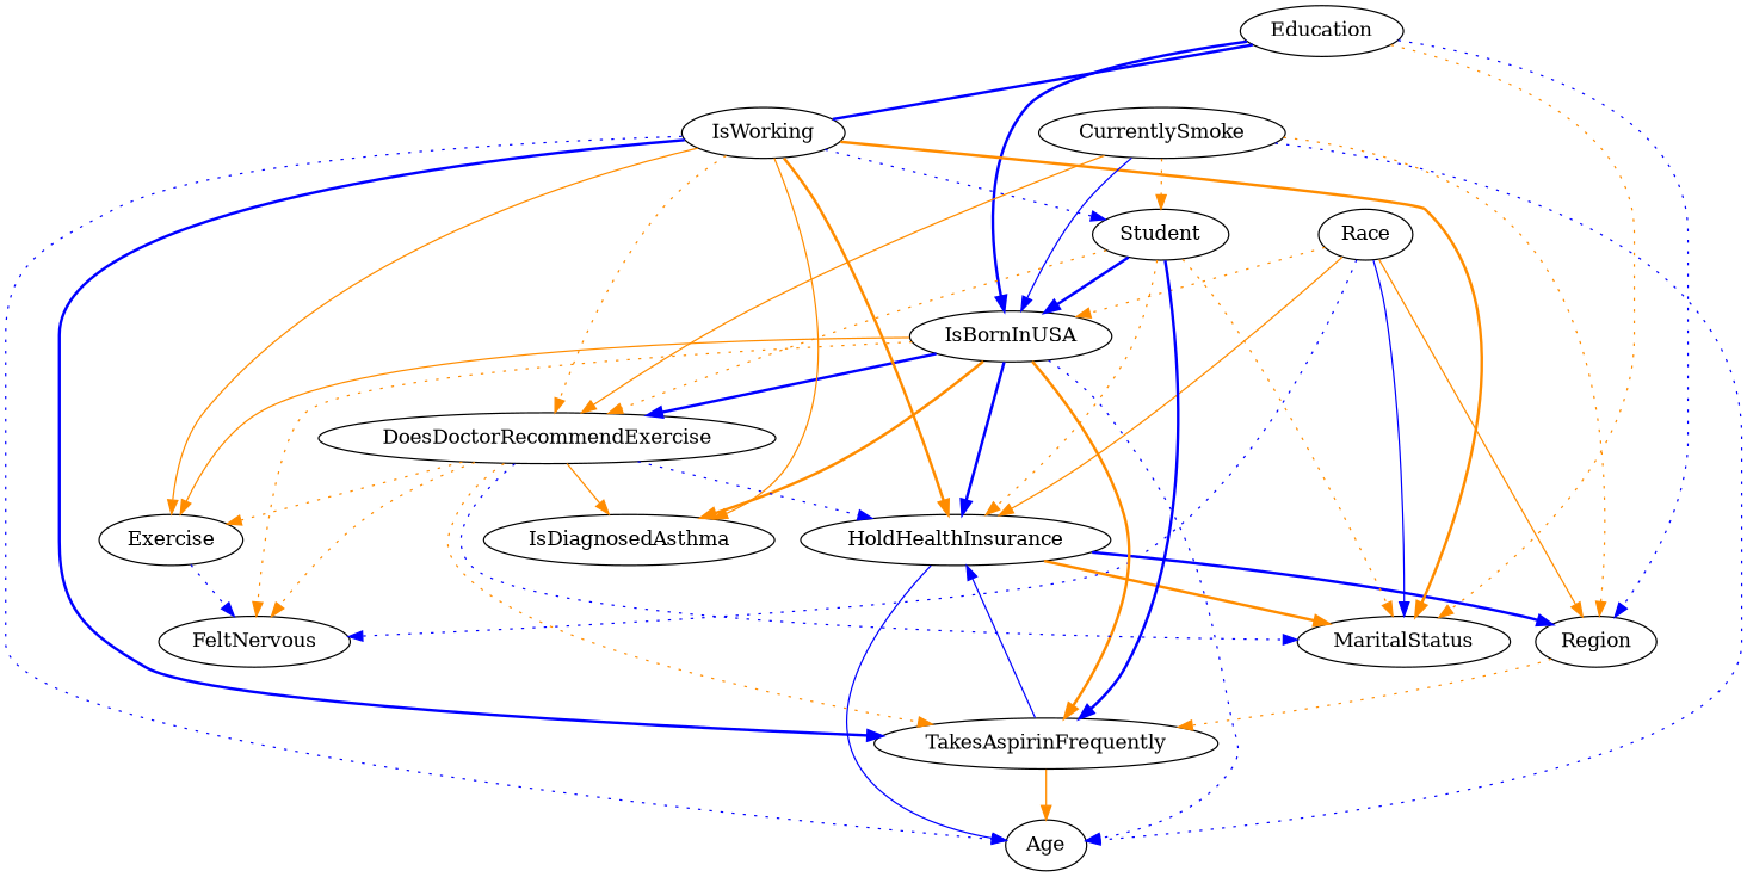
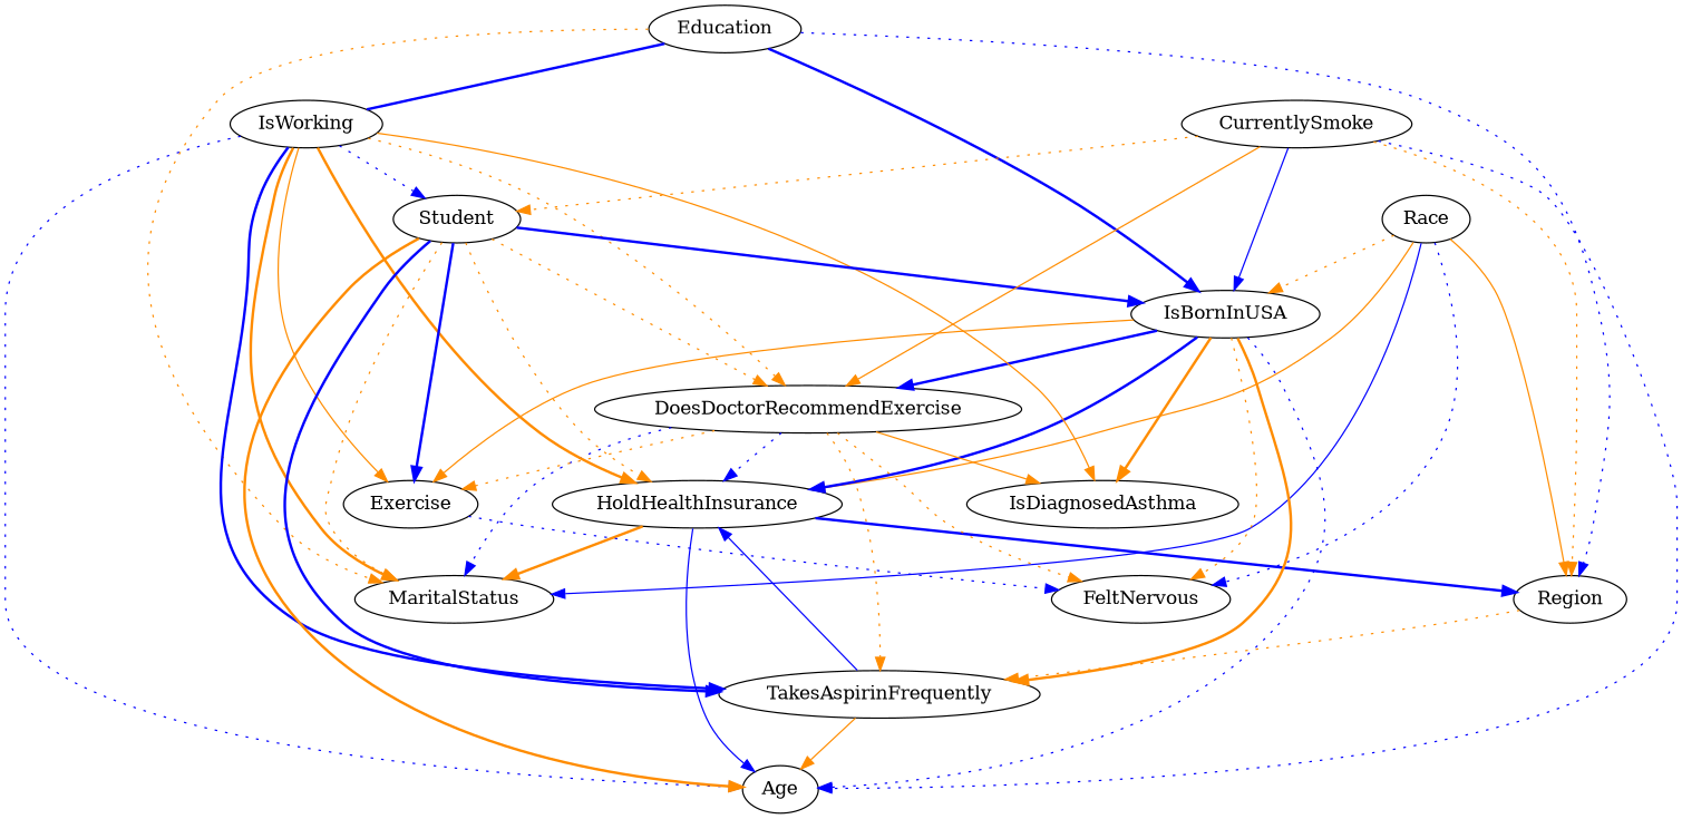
  digraph {
    fontsize=18
    edge [arrowhead=normal arrowtail=none color=darkorange dir=both style=dotted]
    n1 [label=MaritalStatus]
    n2 [label=Region]
    n3 [label=TakesAspirinFrequently]
    n4 [label=HoldHealthInsurance]
    n5 [label=Age]
    n6 [label=Race]
    n7 [label=FeltNervous]
    n8 [label=IsBornInUSA]
    n9 [label=DoesDoctorRecommendExercise]
    n10 [label=Exercise]
    n11 [label=IsDiagnosedAsthma]
    n12 [label=Education]
    n13 [label=IsWorking]
    n14 [label=Student]
    n15 [label=CurrentlySmoke]
    n2 -> n3
    n3 -> n4 [color=blue style=solid]
    n3 -> n5 [style=solid]
    n4 -> n1 [style=bold]
    n4 -> n2 [color=blue style=bold]
    n4 -> n5 [color=blue style=solid]
    n6 -> n1 [color=blue style=solid]
    n6 -> n2 [style=solid]
    n6 -> n4 [style=solid]
    n6 -> n7 [color=blue]
    n6 -> n8
    n8 -> n3 [style=bold]
    n8 -> n4 [color=blue style=bold]
    n8 -> n5 [color=blue]
    n8 -> n7
    n8 -> n9 [color=blue style=bold]
    n8 -> n10 [style=solid]
    n8 -> n11 [style=bold]
    n9 -> n1 [color=blue]
    n9 -> n3
    n9 -> n4 [color=blue]
    n9 -> n7
    n9 -> n10
    n9 -> n11 [style=solid]
    n10 -> n7 [color=blue]
    n12 -> n1
    n12 -> n2 [color=blue]
    n12 -> n8 [color=blue style=bold]
    n12 -> n13 [arrowhead=none color=blue style=bold]
    n13 -> n1 [style=bold]
    n13 -> n3 [color=blue style=bold]
    n13 -> n4 [style=bold]
    n13 -> n5 [color=blue]
    n13 -> n9
    n13 -> n10 [style=solid]
    n13 -> n11 [style=solid]
    n13 -> n14 [color=blue]
    n14 -> n1
    n14 -> n3 [color=blue style=bold]
    n14 -> n4
+   n14 -> n5 [style=bold]
    n14 -> n8 [color=blue style=bold]
    n14 -> n9
+   n14 -> n10 [color=blue style=bold]
    n15 -> n2
    n15 -> n5 [color=blue]
    n15 -> n8 [color=blue style=solid]
    n15 -> n9 [style=solid]
    n15 -> n14
  }
